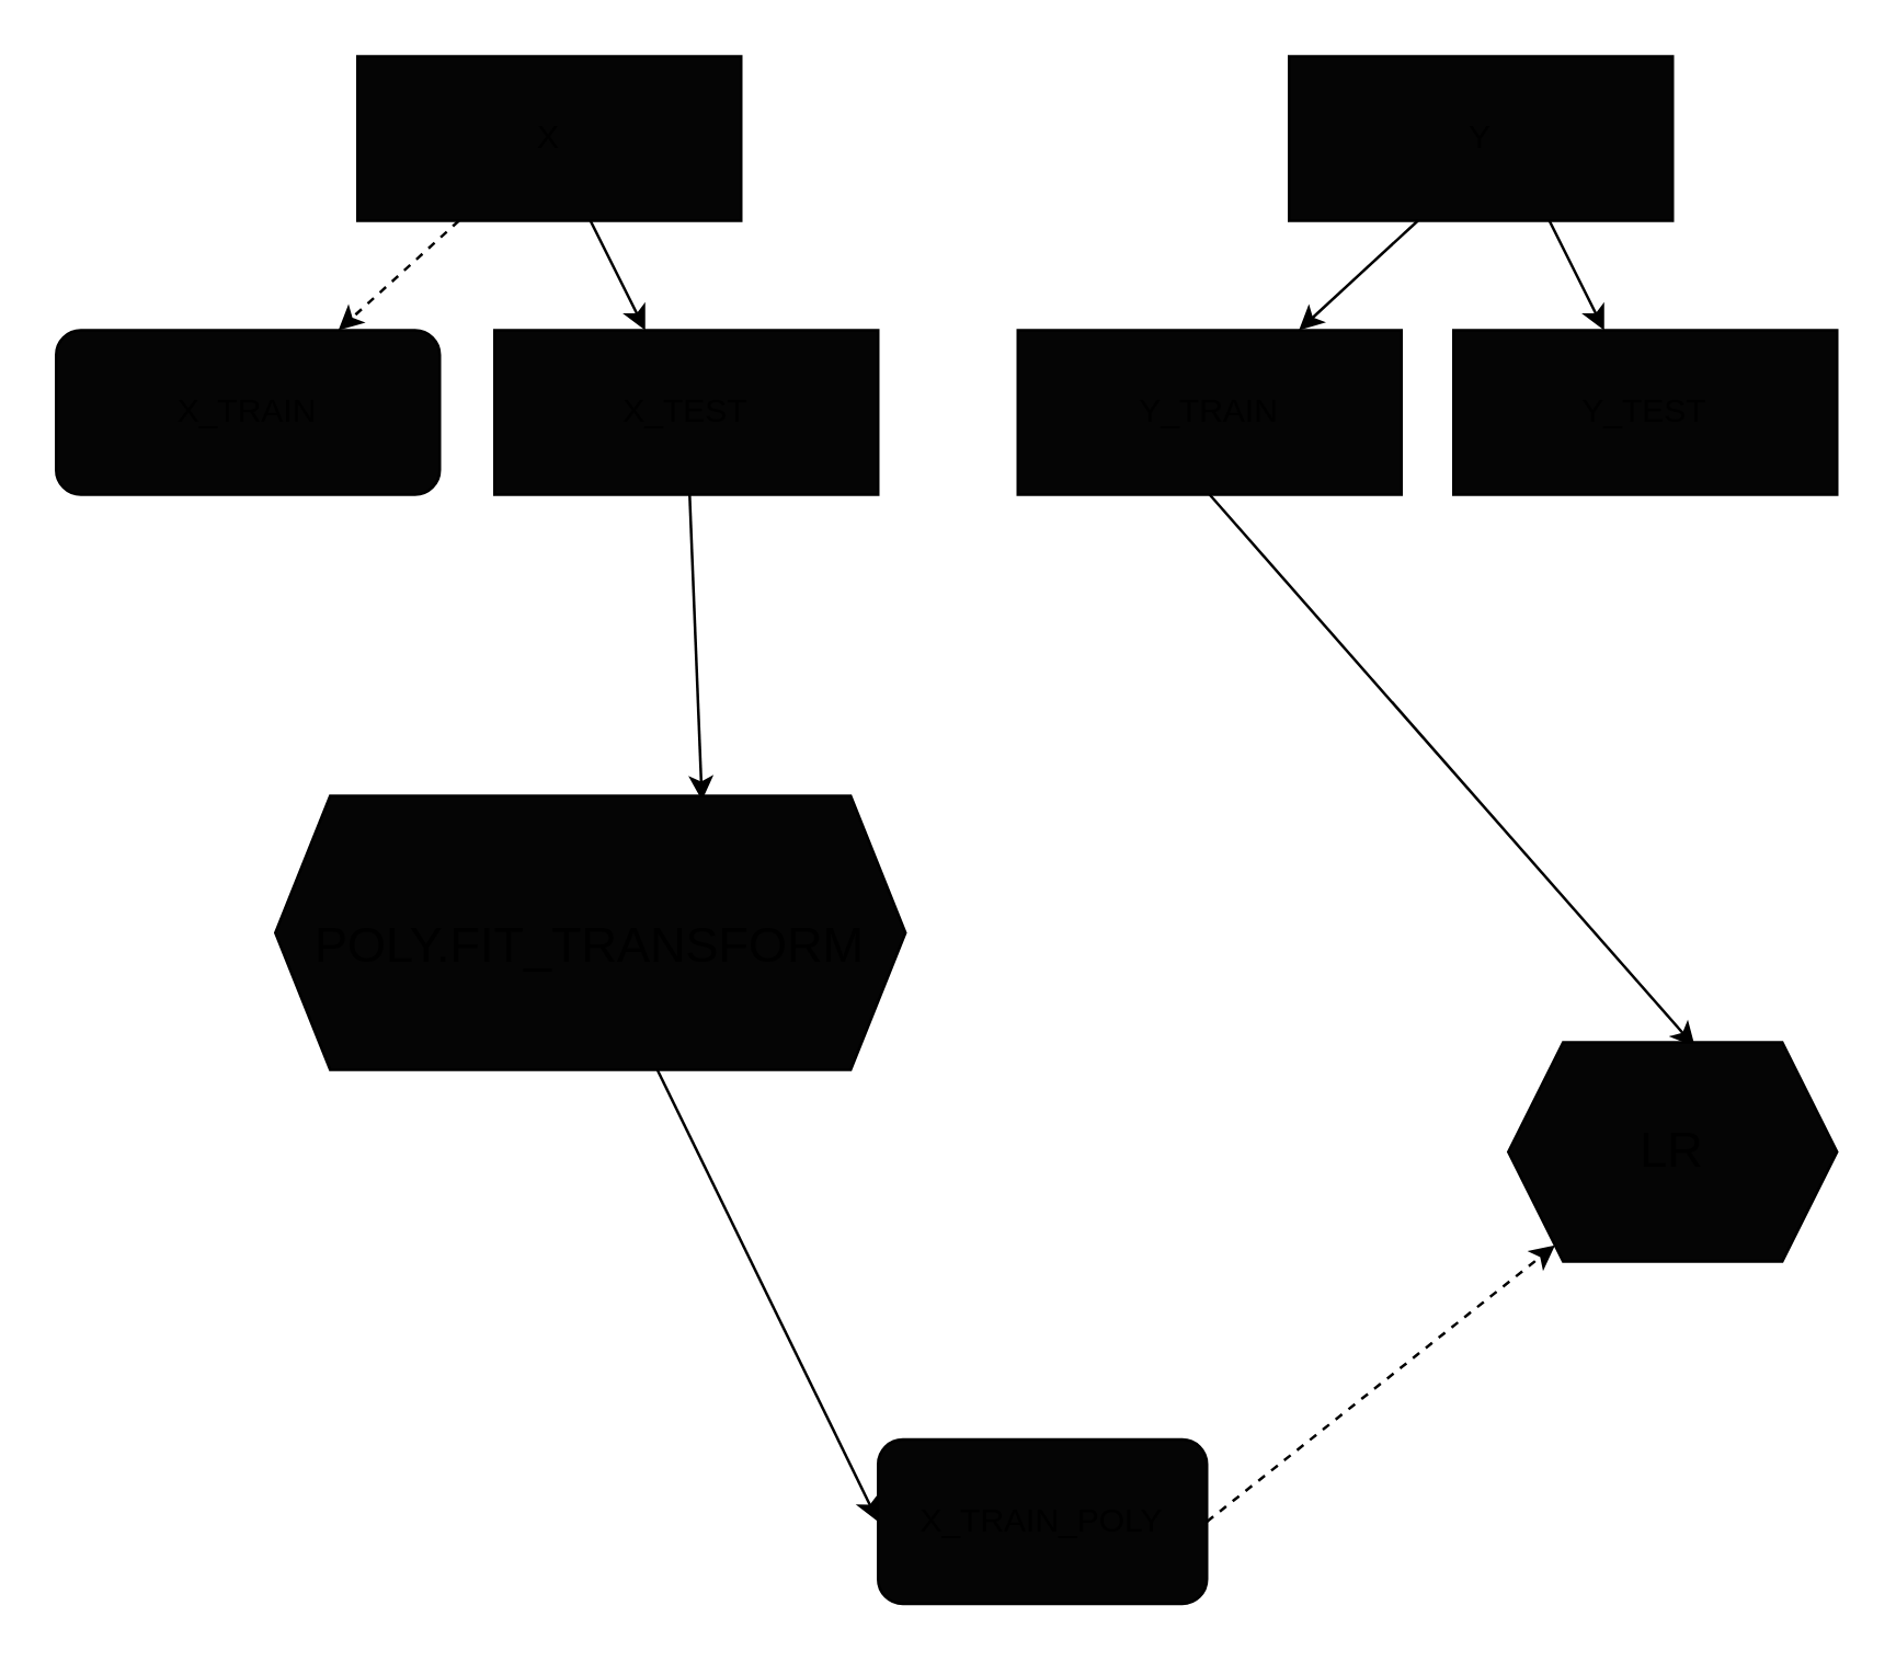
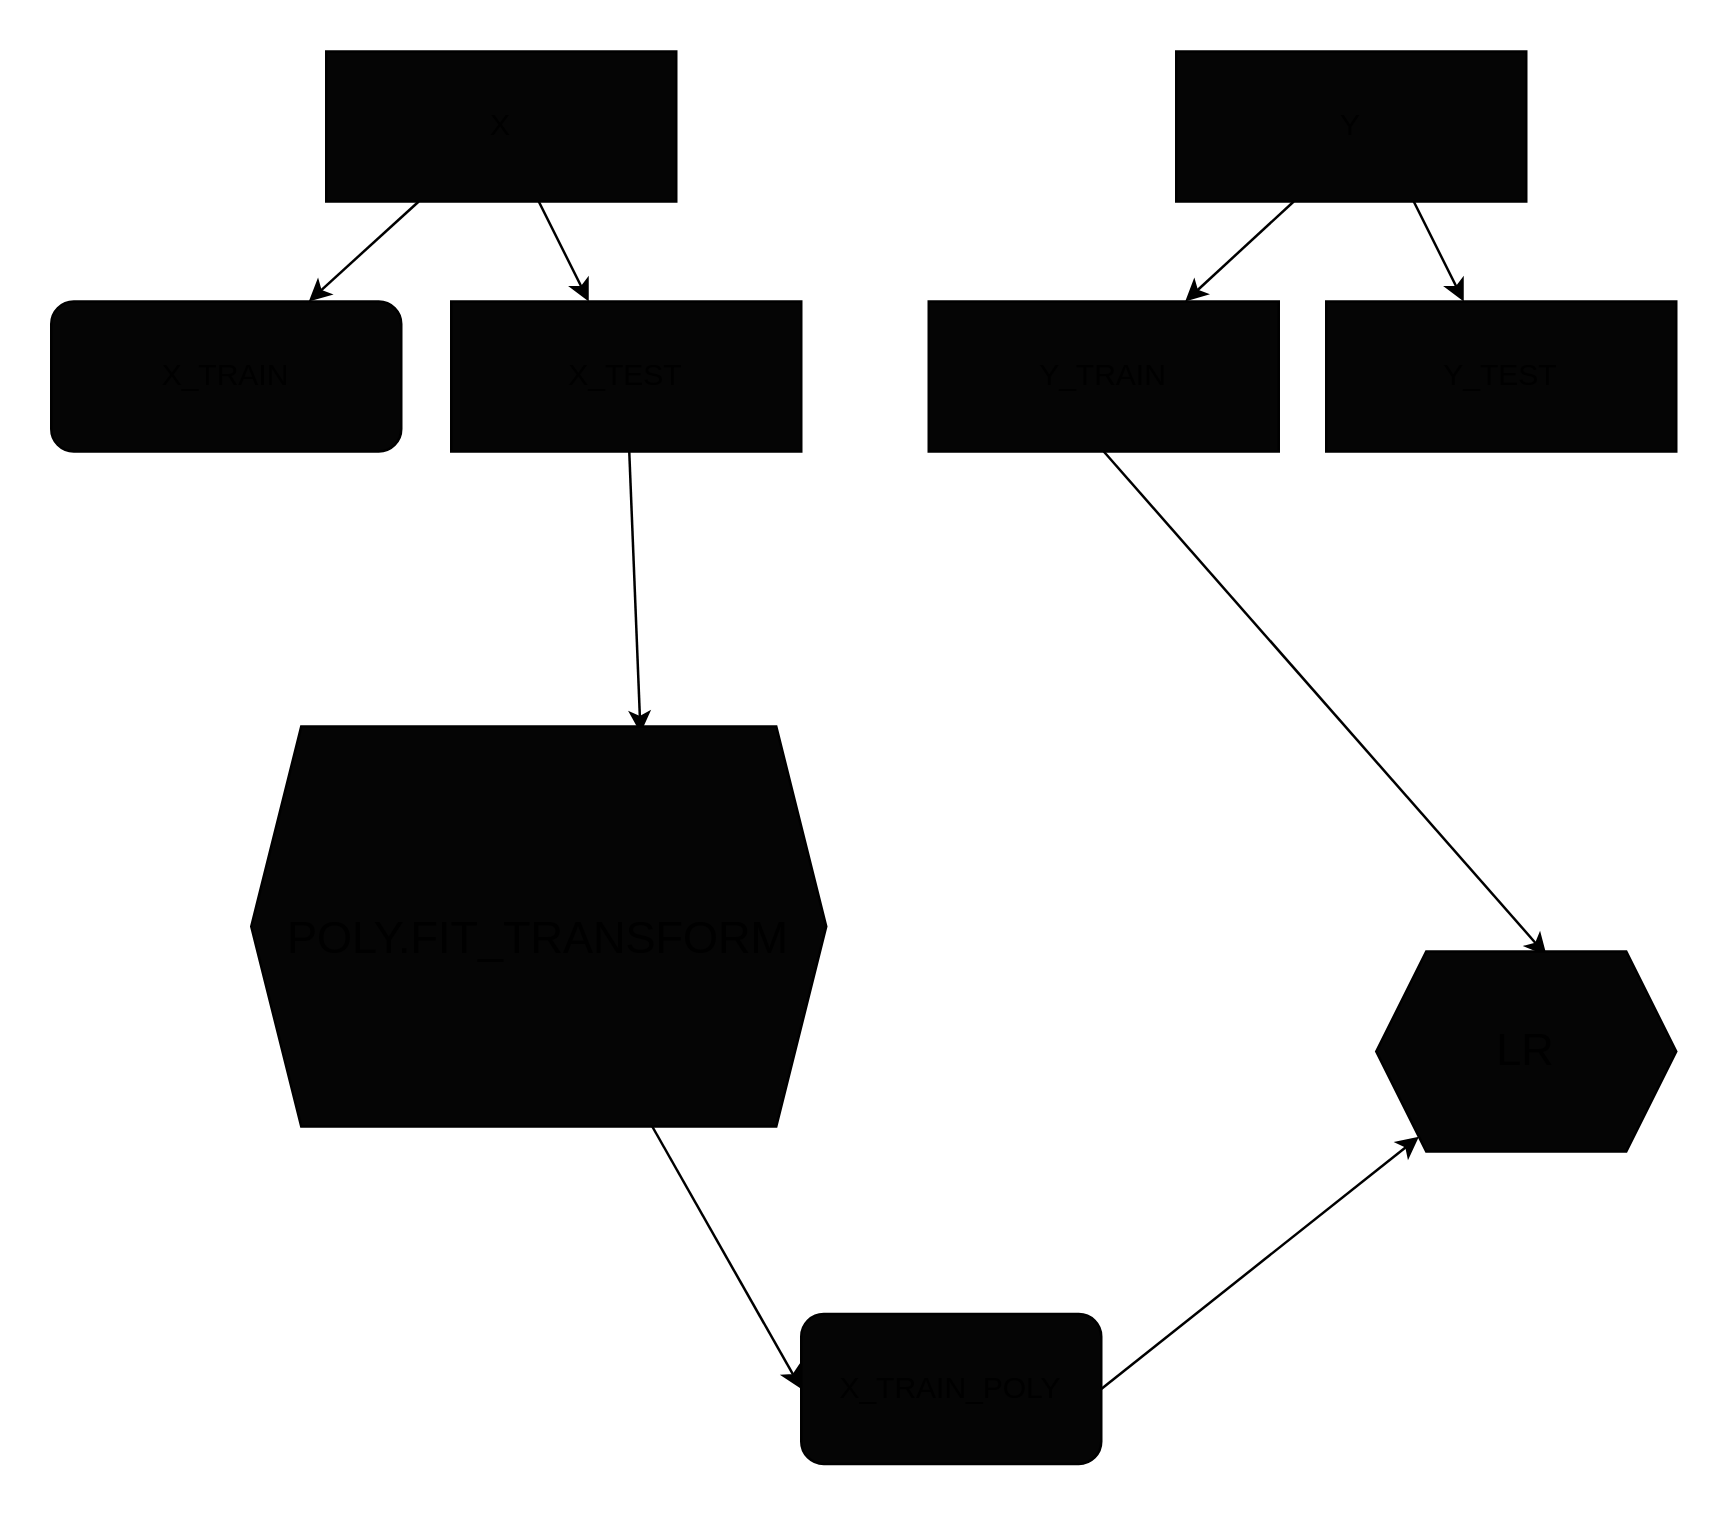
  <mxCell id="0" />
  <mxCell id="1" parent="0" />
- <mxCell id="2" value="" style="edgeStyle=none;html=1;fontSize=30;dashed=1;" edge="1" parent="1" source="4" target="8"><mxGeometry relative="1" as="geometry" /></mxCell>
+ <mxCell id="2" value="" style="edgeStyle=none;html=1;fontSize=30;" edge="1" parent="1" source="4" target="8"><mxGeometry relative="1" as="geometry" /></mxCell>
  <mxCell id="3" value="" style="edgeStyle=none;html=1;fontSize=30;" edge="1" parent="1" source="4" target="10"><mxGeometry relative="1" as="geometry" /></mxCell>
  <mxCell id="4" value="X" style="whiteSpace=wrap;html=1;fillColor=#050505;" vertex="1" parent="1"><mxGeometry x="130" y="20" width="140" height="60" as="geometry" /></mxCell>
  <mxCell id="5" value="Y" style="whiteSpace=wrap;html=1;fillColor=#050505;" vertex="1" parent="1"><mxGeometry x="470" y="20" width="140" height="60" as="geometry" /></mxCell>
- <mxCell id="6" style="edgeStyle=none;html=1;exitX=1;exitY=0.5;exitDx=0;exitDy=0;fontSize=18;dashed=1;" edge="1" parent="1" source="7" target="18"><mxGeometry relative="1" as="geometry" /></mxCell>
+ <mxCell id="6" style="edgeStyle=none;html=1;exitX=1;exitY=0.5;exitDx=0;exitDy=0;fontSize=18;" edge="1" parent="1" source="7" target="18"><mxGeometry relative="1" as="geometry" /></mxCell>
  <mxCell id="7" value="X_TRAIN_POLY" style="whiteSpace=wrap;html=1;fillColor=#050505;rounded=1;" vertex="1" parent="1"><mxGeometry x="320" y="525" width="120" height="60" as="geometry" /></mxCell>
  <mxCell id="8" value="X_TRAIN" style="whiteSpace=wrap;html=1;fillColor=#050505;rounded=1;" vertex="1" parent="1"><mxGeometry x="20" y="120" width="140" height="60" as="geometry" /></mxCell>
  <mxCell id="9" style="edgeStyle=none;html=1;fontSize=30;entryX=0.677;entryY=0.017;entryDx=0;entryDy=0;entryPerimeter=0;" edge="1" parent="1" source="10" target="17"><mxGeometry relative="1" as="geometry"><mxPoint x="284" y="320" as="targetPoint" /></mxGeometry></mxCell>
  <mxCell id="10" value="X_TEST" style="whiteSpace=wrap;html=1;fillColor=#050505;" vertex="1" parent="1"><mxGeometry x="180" y="120" width="140" height="60" as="geometry" /></mxCell>
  <mxCell id="11" value="" style="edgeStyle=none;html=1;fontSize=30;" edge="1" parent="1" target="13"><mxGeometry relative="1" as="geometry"><mxPoint x="517" y="80" as="sourcePoint" /></mxGeometry></mxCell>
  <mxCell id="12" value="" style="edgeStyle=none;html=1;fontSize=30;" edge="1" parent="1" target="15"><mxGeometry relative="1" as="geometry"><mxPoint x="565" y="80" as="sourcePoint" /></mxGeometry></mxCell>
  <mxCell id="13" value="Y_TRAIN" style="whiteSpace=wrap;html=1;fillColor=#050505;" vertex="1" parent="1"><mxGeometry x="371" y="120" width="140" height="60" as="geometry" /></mxCell>
  <mxCell id="14" style="edgeStyle=none;html=1;exitX=0.5;exitY=1;exitDx=0;exitDy=0;entryX=0.568;entryY=0.021;entryDx=0;entryDy=0;entryPerimeter=0;fontSize=18;" edge="1" parent="1" source="13" target="18"><mxGeometry relative="1" as="geometry" /></mxCell>
  <mxCell id="15" value="Y_TEST" style="whiteSpace=wrap;html=1;fillColor=#050505;" vertex="1" parent="1"><mxGeometry x="530" y="120" width="140" height="60" as="geometry" /></mxCell>
  <mxCell id="16" style="edgeStyle=none;html=1;entryX=0;entryY=0.5;entryDx=0;entryDy=0;fontSize=18;" edge="1" parent="1" source="17" target="7"><mxGeometry relative="1" as="geometry" /></mxCell>
- <mxCell id="17" value="&lt;font style=&quot;font-size: 18px&quot;&gt;POLY.FIT_TRANSFORM&lt;/font&gt;" style="shape=hexagon;perimeter=hexagonPerimeter2;whiteSpace=wrap;html=1;fixedSize=1;fontSize=30;fillColor=#050505;" vertex="1" parent="1"><mxGeometry x="100" y="290" width="230" height="100" as="geometry" /></mxCell>
+ <mxCell id="17" value="&lt;font style=&quot;font-size: 18px&quot;&gt;POLY.FIT_TRANSFORM&lt;/font&gt;" style="shape=hexagon;perimeter=hexagonPerimeter2;whiteSpace=wrap;html=1;fixedSize=1;fontSize=30;fillColor=#050505;" vertex="1" parent="1"><mxGeometry x="100" y="290" width="230" height="160" as="geometry" /></mxCell>
  <mxCell id="18" value="LR" style="shape=hexagon;perimeter=hexagonPerimeter2;whiteSpace=wrap;html=1;fixedSize=1;fontSize=18;fillColor=#050505;" vertex="1" parent="1"><mxGeometry x="550" y="380" width="120" height="80" as="geometry" /></mxCell>
